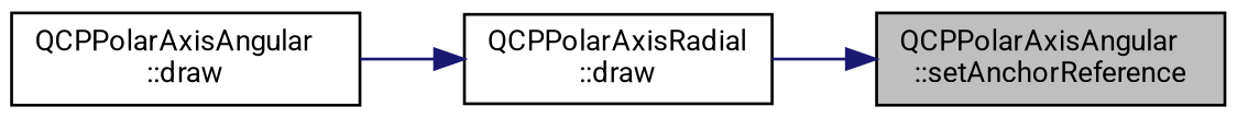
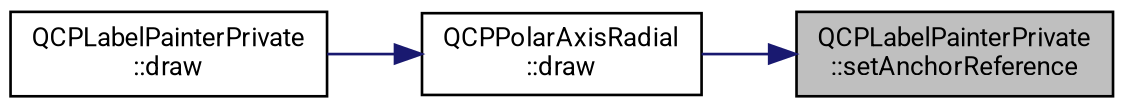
  digraph {
    fontname=Roboto
    rankdir=RL
    node [color=black fillcolor=white fontname=Roboto fontsize=10 shape=record style=filled]
    edge [color=midnightblue dir=back fontname=Roboto fontsize=10 labelfontname=Helvetica labelfontsize=10 style=solid]
-   n1 [fillcolor=grey75 fontcolor=black height=0.2 label="QCPPolarAxisAngular\l::setAnchorReference" width=0.4]
+   n1 [fillcolor=grey75 fontcolor=black height=0.2 label="QCPLabelPainterPrivate\l::setAnchorReference" width=0.4]
    n2 [height=0.2 label="QCPPolarAxisRadial\l::draw" width=0.4]
-   n3 [height=0.2 label="QCPPolarAxisAngular\l::draw" width=0.4]
+   n3 [height=0.2 label="QCPLabelPainterPrivate\l::draw" width=0.4]
    n1 -> n2
    n2 -> n3
  }
